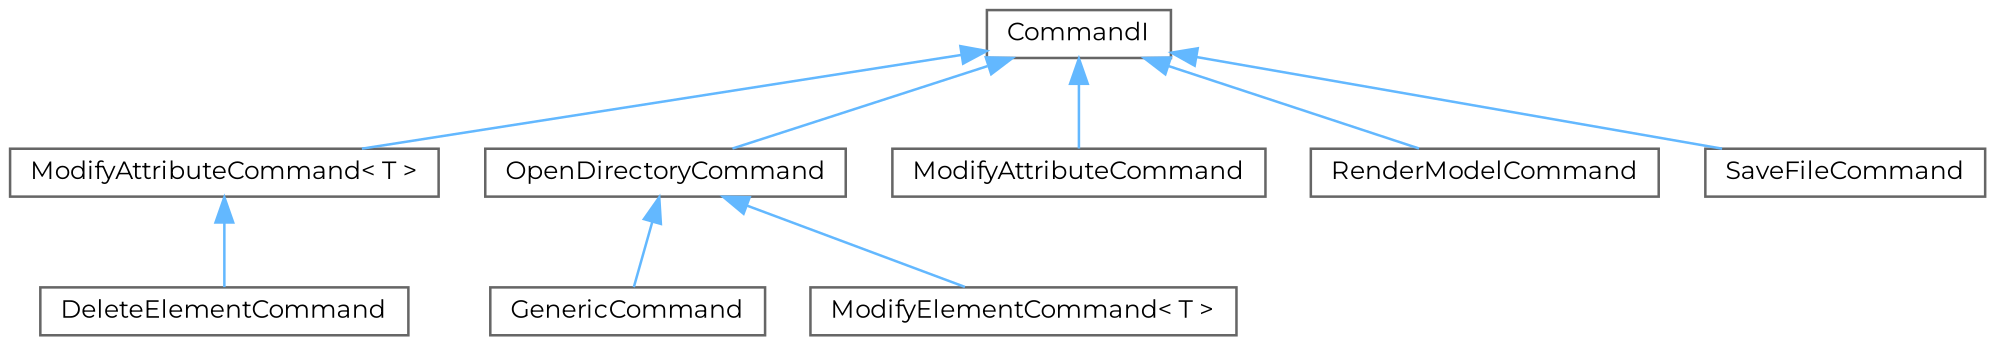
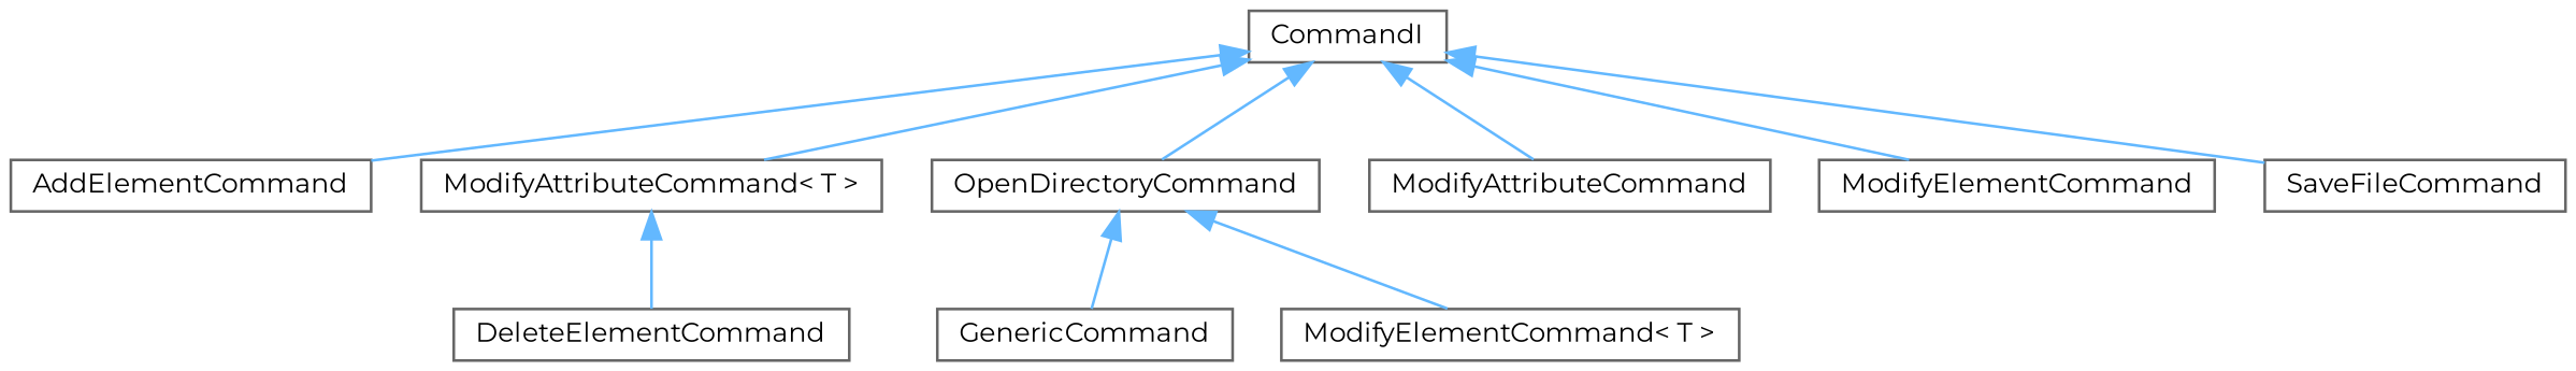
  digraph {
    fontname=Montserrat
    rankdir=TB
    node [color=grey40 fillcolor=white fontname=Montserrat fontsize=10 shape=box style=filled]
    edge [color=steelblue1 dir=back fontname=Montserrat fontsize=10 labelfontname=Helvetica labelfontsize=10 style=solid]
    n1 [height=0.2 label=CommandI width=0.4]
+   n2 [height=0.2 label=AddElementCommand width=0.4]
    n3 [height=0.2 label="ModifyAttributeCommand\< T \>" width=0.4]
    n4 [height=0.2 label=OpenDirectoryCommand width=0.4]
    n5 [height=0.2 label=ModifyAttributeCommand width=0.4]
-   n6 [height=0.2 label=RenderModelCommand width=0.4]
+   n6 [height=0.2 label=ModifyElementCommand width=0.4]
    n7 [height=0.2 label=SaveFileCommand width=0.4]
    n8 [height=0.2 label=DeleteElementCommand width=0.4]
    n9 [height=0.2 label=GenericCommand width=0.4]
    n10 [height=0.2 label="ModifyElementCommand\< T \>" width=0.4]
+   n1 -> n2
    n1 -> n3
    n1 -> n4
    n1 -> n5
    n1 -> n6
    n1 -> n7
    n3 -> n8
    n4 -> n9
    n4 -> n10
  }
